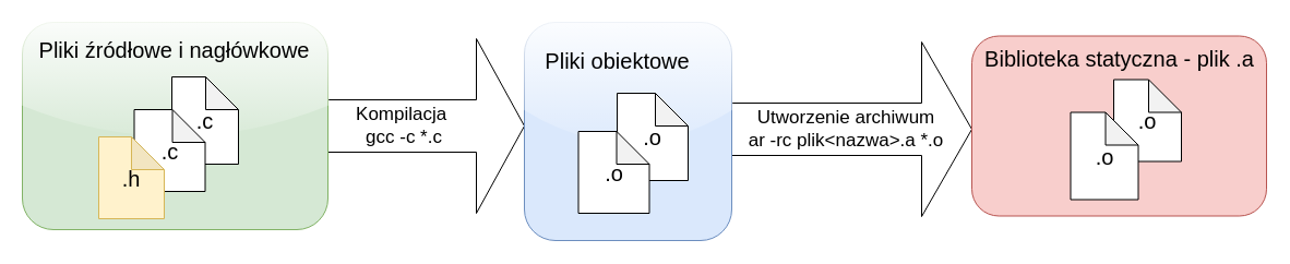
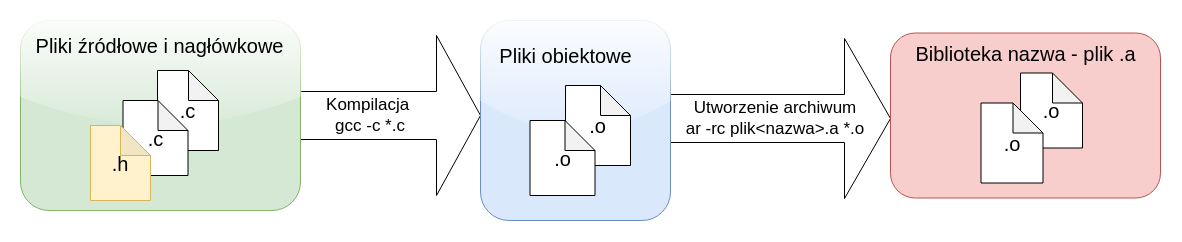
  <mxCell id="0" />
  <mxCell id="1" parent="0" />
  <mxCell id="2" value="&lt;span style=&quot;font-size: 17px ; white-space: nowrap&quot;&gt;Utworzenie archiwum&lt;/span&gt;&lt;br style=&quot;font-size: 17px ; white-space: nowrap&quot;&gt;&lt;span style=&quot;font-size: 17px ; white-space: nowrap&quot;&gt;ar -rc plik&amp;lt;nazwa&amp;gt;.a *.o&lt;/span&gt;" style="shape=singleArrow;whiteSpace=wrap;html=1;rounded=0;glass=0;" vertex="1" parent="1"><mxGeometry x="660" y="38" width="230" height="160" as="geometry" /></mxCell>
  <mxCell id="3" value="&lt;font style=&quot;font-size: 17px&quot;&gt;Kompilacja&amp;nbsp;&lt;br&gt;gcc -c *.c&lt;/font&gt;" style="shape=singleArrow;whiteSpace=wrap;html=1;rounded=0;glass=0;" parent="1" vertex="1"><mxGeometry x="260" y="35" width="220" height="160" as="geometry" /></mxCell>
  <mxCell id="4" value="" style="rounded=1;whiteSpace=wrap;html=1;glass=1;fillColor=#d5e8d4;strokeColor=#82b366;" parent="1" vertex="1"><mxGeometry x="20" y="20" width="280" height="190" as="geometry" /></mxCell>
  <mxCell id="5" value="&lt;font style=&quot;font-size: 20px&quot;&gt;.c&lt;/font&gt;" style="shape=note;whiteSpace=wrap;html=1;backgroundOutline=1;darkOpacity=0.05;" parent="1" vertex="1"><mxGeometry x="157" y="70" width="61" height="80" as="geometry" /></mxCell>
  <mxCell id="6" value="&lt;font style=&quot;font-size: 20px&quot;&gt;.c&lt;/font&gt;" style="shape=note;whiteSpace=wrap;html=1;backgroundOutline=1;darkOpacity=0.05;" parent="1" vertex="1"><mxGeometry x="122.5" y="100" width="65" height="75" as="geometry" /></mxCell>
  <mxCell id="7" value="&lt;font style=&quot;font-size: 20px&quot;&gt;.h&lt;/font&gt;" style="shape=note;whiteSpace=wrap;html=1;backgroundOutline=1;darkOpacity=0.05;fillColor=#fff2cc;strokeColor=#d6b656;" parent="1" vertex="1"><mxGeometry x="90" y="125" width="60" height="75" as="geometry" /></mxCell>
  <mxCell id="8" value="&lt;font style=&quot;font-size: 20px&quot;&gt;Pliki źródłowe i nagłówkowe&lt;/font&gt;" style="text;html=1;align=center;verticalAlign=middle;resizable=0;points=[];;autosize=1;" parent="1" vertex="1"><mxGeometry x="28.5" y="35" width="260" height="20" as="geometry" /></mxCell>
  <mxCell id="9" value="" style="rounded=1;whiteSpace=wrap;html=1;glass=1;fillColor=#dae8fc;strokeColor=#6c8ebf;" parent="1" vertex="1"><mxGeometry x="480" y="20" width="190" height="200" as="geometry" /></mxCell>
  <mxCell id="10" value="&lt;font style=&quot;font-size: 20px&quot;&gt;.o&lt;/font&gt;" style="shape=note;whiteSpace=wrap;html=1;backgroundOutline=1;darkOpacity=0.05;" parent="1" vertex="1"><mxGeometry x="565" y="85" width="65" height="80" as="geometry" /></mxCell>
  <mxCell id="11" value="&lt;font style=&quot;font-size: 20px&quot;&gt;.o&lt;/font&gt;" style="shape=note;whiteSpace=wrap;html=1;backgroundOutline=1;darkOpacity=0.05;" parent="1" vertex="1"><mxGeometry x="529.5" y="120" width="65" height="75" as="geometry" /></mxCell>
  <mxCell id="12" value="&lt;font style=&quot;font-size: 20px&quot;&gt;Pliki obiektowe&lt;/font&gt;" style="text;html=1;align=center;verticalAlign=middle;resizable=0;points=[];;autosize=1;" parent="1" vertex="1"><mxGeometry x="490" y="45" width="150" height="20" as="geometry" /></mxCell>
  <mxCell id="13" value="" style="rounded=1;whiteSpace=wrap;html=1;glass=0;fillColor=#f8cecc;strokeColor=#b85450;" parent="1" vertex="1"><mxGeometry x="890" y="32.5" width="270" height="165" as="geometry" /></mxCell>
- <mxCell id="14" value="&lt;font style=&quot;font-size: 20px&quot;&gt;Biblioteka statyczna - plik .a&lt;/font&gt;" style="text;html=1;align=center;verticalAlign=middle;resizable=0;points=[];;autosize=1;" parent="1" vertex="1"><mxGeometry x="895" y="42.5" width="260" height="20" as="geometry" /></mxCell>
+ <mxCell id="14" value="&lt;font style=&quot;font-size: 20px&quot;&gt;Biblioteka nazwa - plik .a&lt;/font&gt;" style="text;html=1;align=center;verticalAlign=middle;resizable=0;points=[];;autosize=1;" parent="1" vertex="1"><mxGeometry x="895" y="42.5" width="260" height="20" as="geometry" /></mxCell>
  <mxCell id="15" value="&lt;font style=&quot;font-size: 20px&quot;&gt;.o&lt;/font&gt;" style="shape=note;whiteSpace=wrap;html=1;backgroundOutline=1;darkOpacity=0.05;" parent="1" vertex="1"><mxGeometry x="1020" y="72.5" width="62" height="75" as="geometry" /></mxCell>
  <mxCell id="16" value="&lt;font style=&quot;font-size: 20px&quot;&gt;.o&lt;/font&gt;" style="shape=note;whiteSpace=wrap;html=1;backgroundOutline=1;darkOpacity=0.05;" parent="1" vertex="1"><mxGeometry x="980.5" y="102.5" width="62" height="80" as="geometry" /></mxCell>
